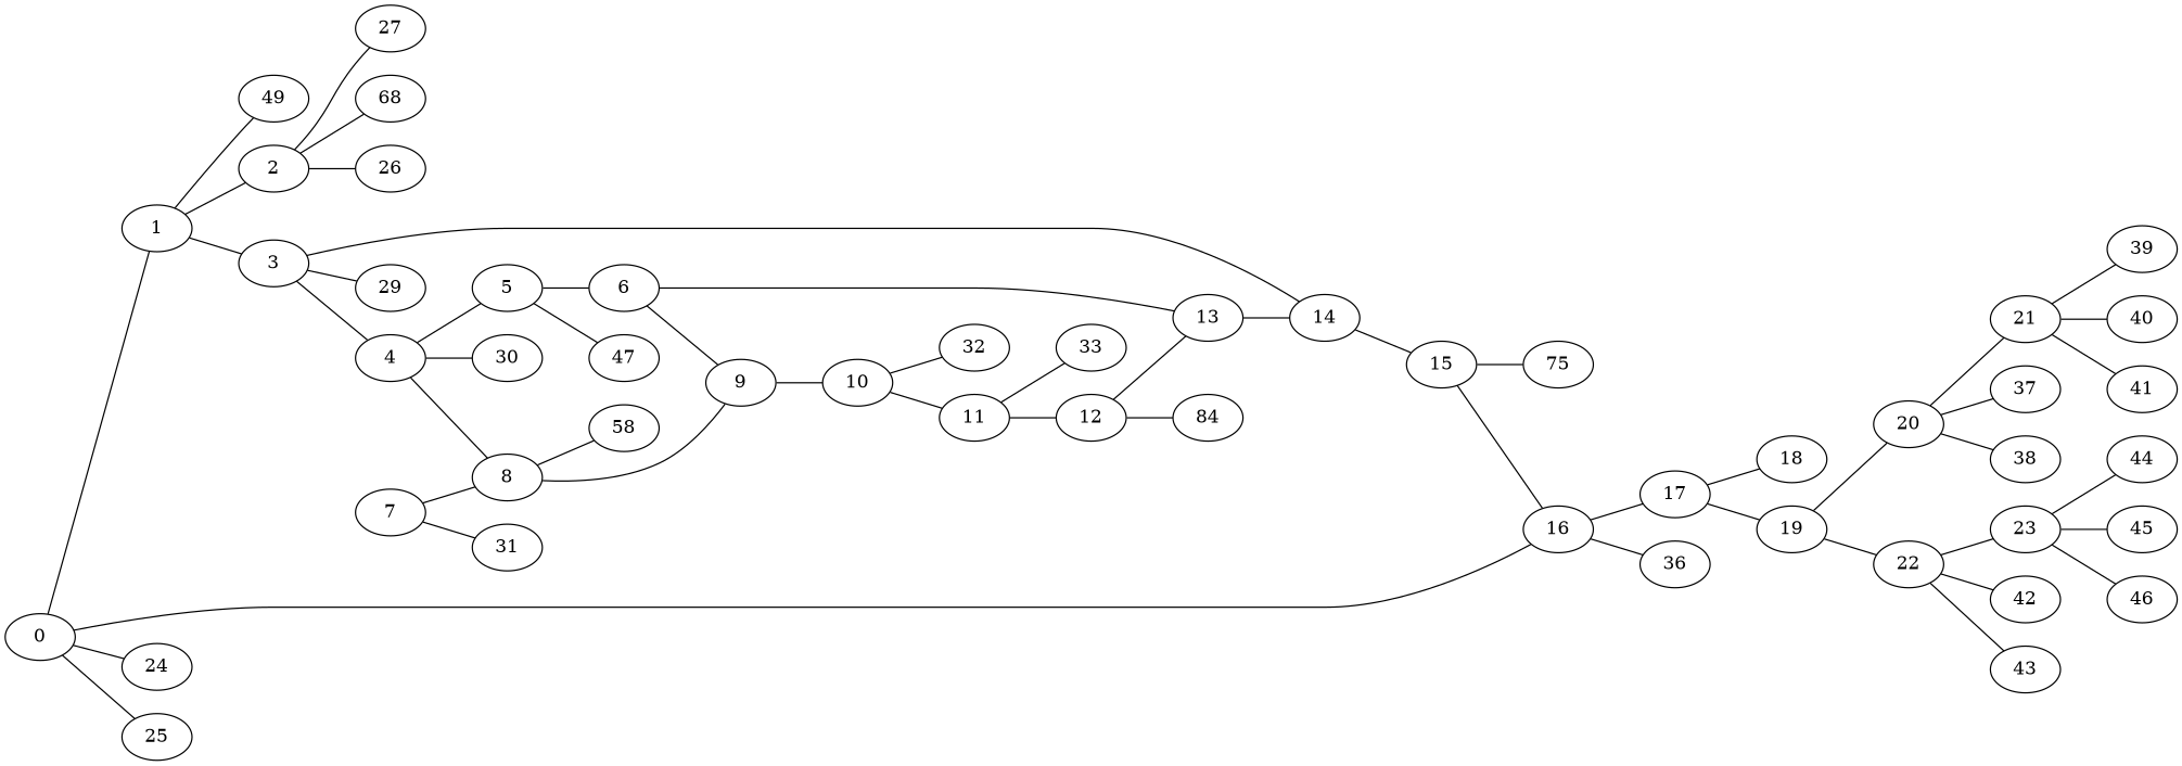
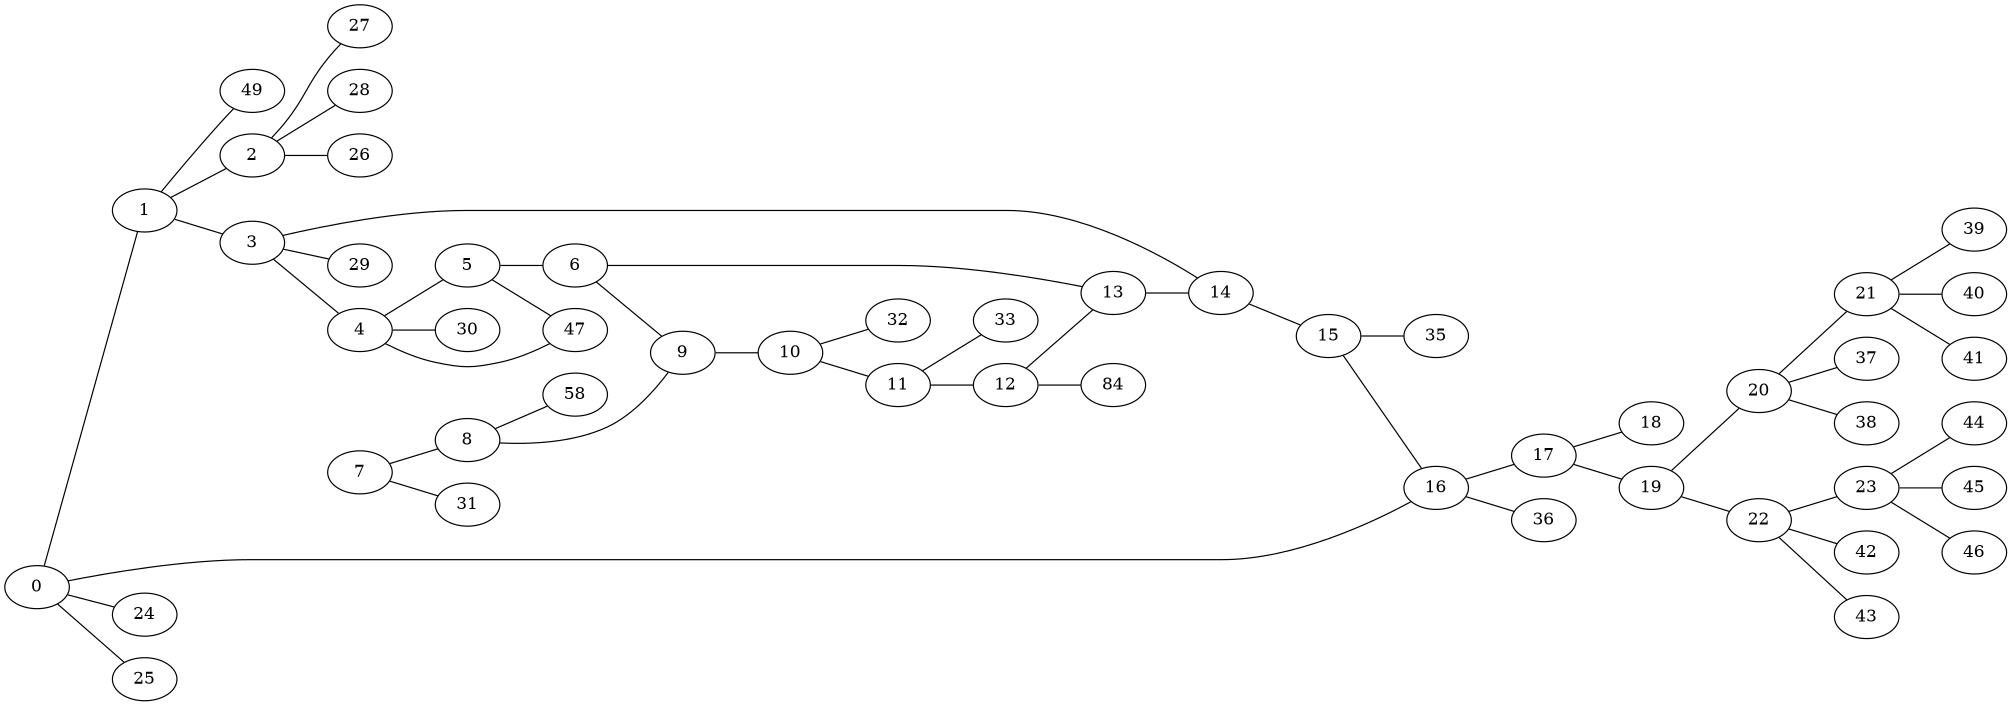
  strict graph {
    rankdir=LR
    node [element=H residue=self]
    0 [element=C]
    1 [element=N]
    16 [element=C]
    24
    25
    2 [element=C]
    3 [element=C]
    49
    17 [element=C]
    36
    26
    27
-   28 [label=68]
+   28
    4 [element=C]
    14 [element=C]
    29
    5 [element=C]
    30
    47
    15 [element=C]
    6 [element=C]
    9 [element=C]
    13 [element=C]
    7 [element=C]
    8 [element=N]
    31
    10 [element=C]
    n28 [label=58]
    11 [element=C]
    32
    12 [element=C]
    33
    n33 [label=84]
-   35 [label=75]
+   35
    18 [element=O]
    19 [element=N]
    20 [element=C]
    22 [element=C]
    21 [element=C]
    37
    38
    23 [element=C]
    42
    43
    39
    40
    41
    44
    45
    46
    0 -- 1
    0 -- 16
    0 -- 24
    0 -- 25
    1 -- 2
    1 -- 3
    1 -- 49
    16 -- 17
    16 -- 36
    2 -- 26
    2 -- 27
    2 -- 28
    3 -- 4
    3 -- 14
    3 -- 29
    17 -- 18
    17 -- 19
    4 -- 5
    4 -- 30
-   4 -- 8
+   4 -- 47
    14 -- 15
    5 -- 47
    5 -- 6
    15 -- 16
    15 -- 35
    6 -- 9
    6 -- 13
    9 -- 10
    13 -- 14
    7 -- 8
    7 -- 31
    8 -- 9
    8 -- n28
    10 -- 11
    10 -- 32
    11 -- 12
    11 -- 33
    12 -- 13
    12 -- n33
    19 -- 20
    19 -- 22
    20 -- 21
    20 -- 37
    20 -- 38
    22 -- 23
    22 -- 42
    22 -- 43
    21 -- 39
    21 -- 40
    21 -- 41
    23 -- 44
    23 -- 45
    23 -- 46
  }
